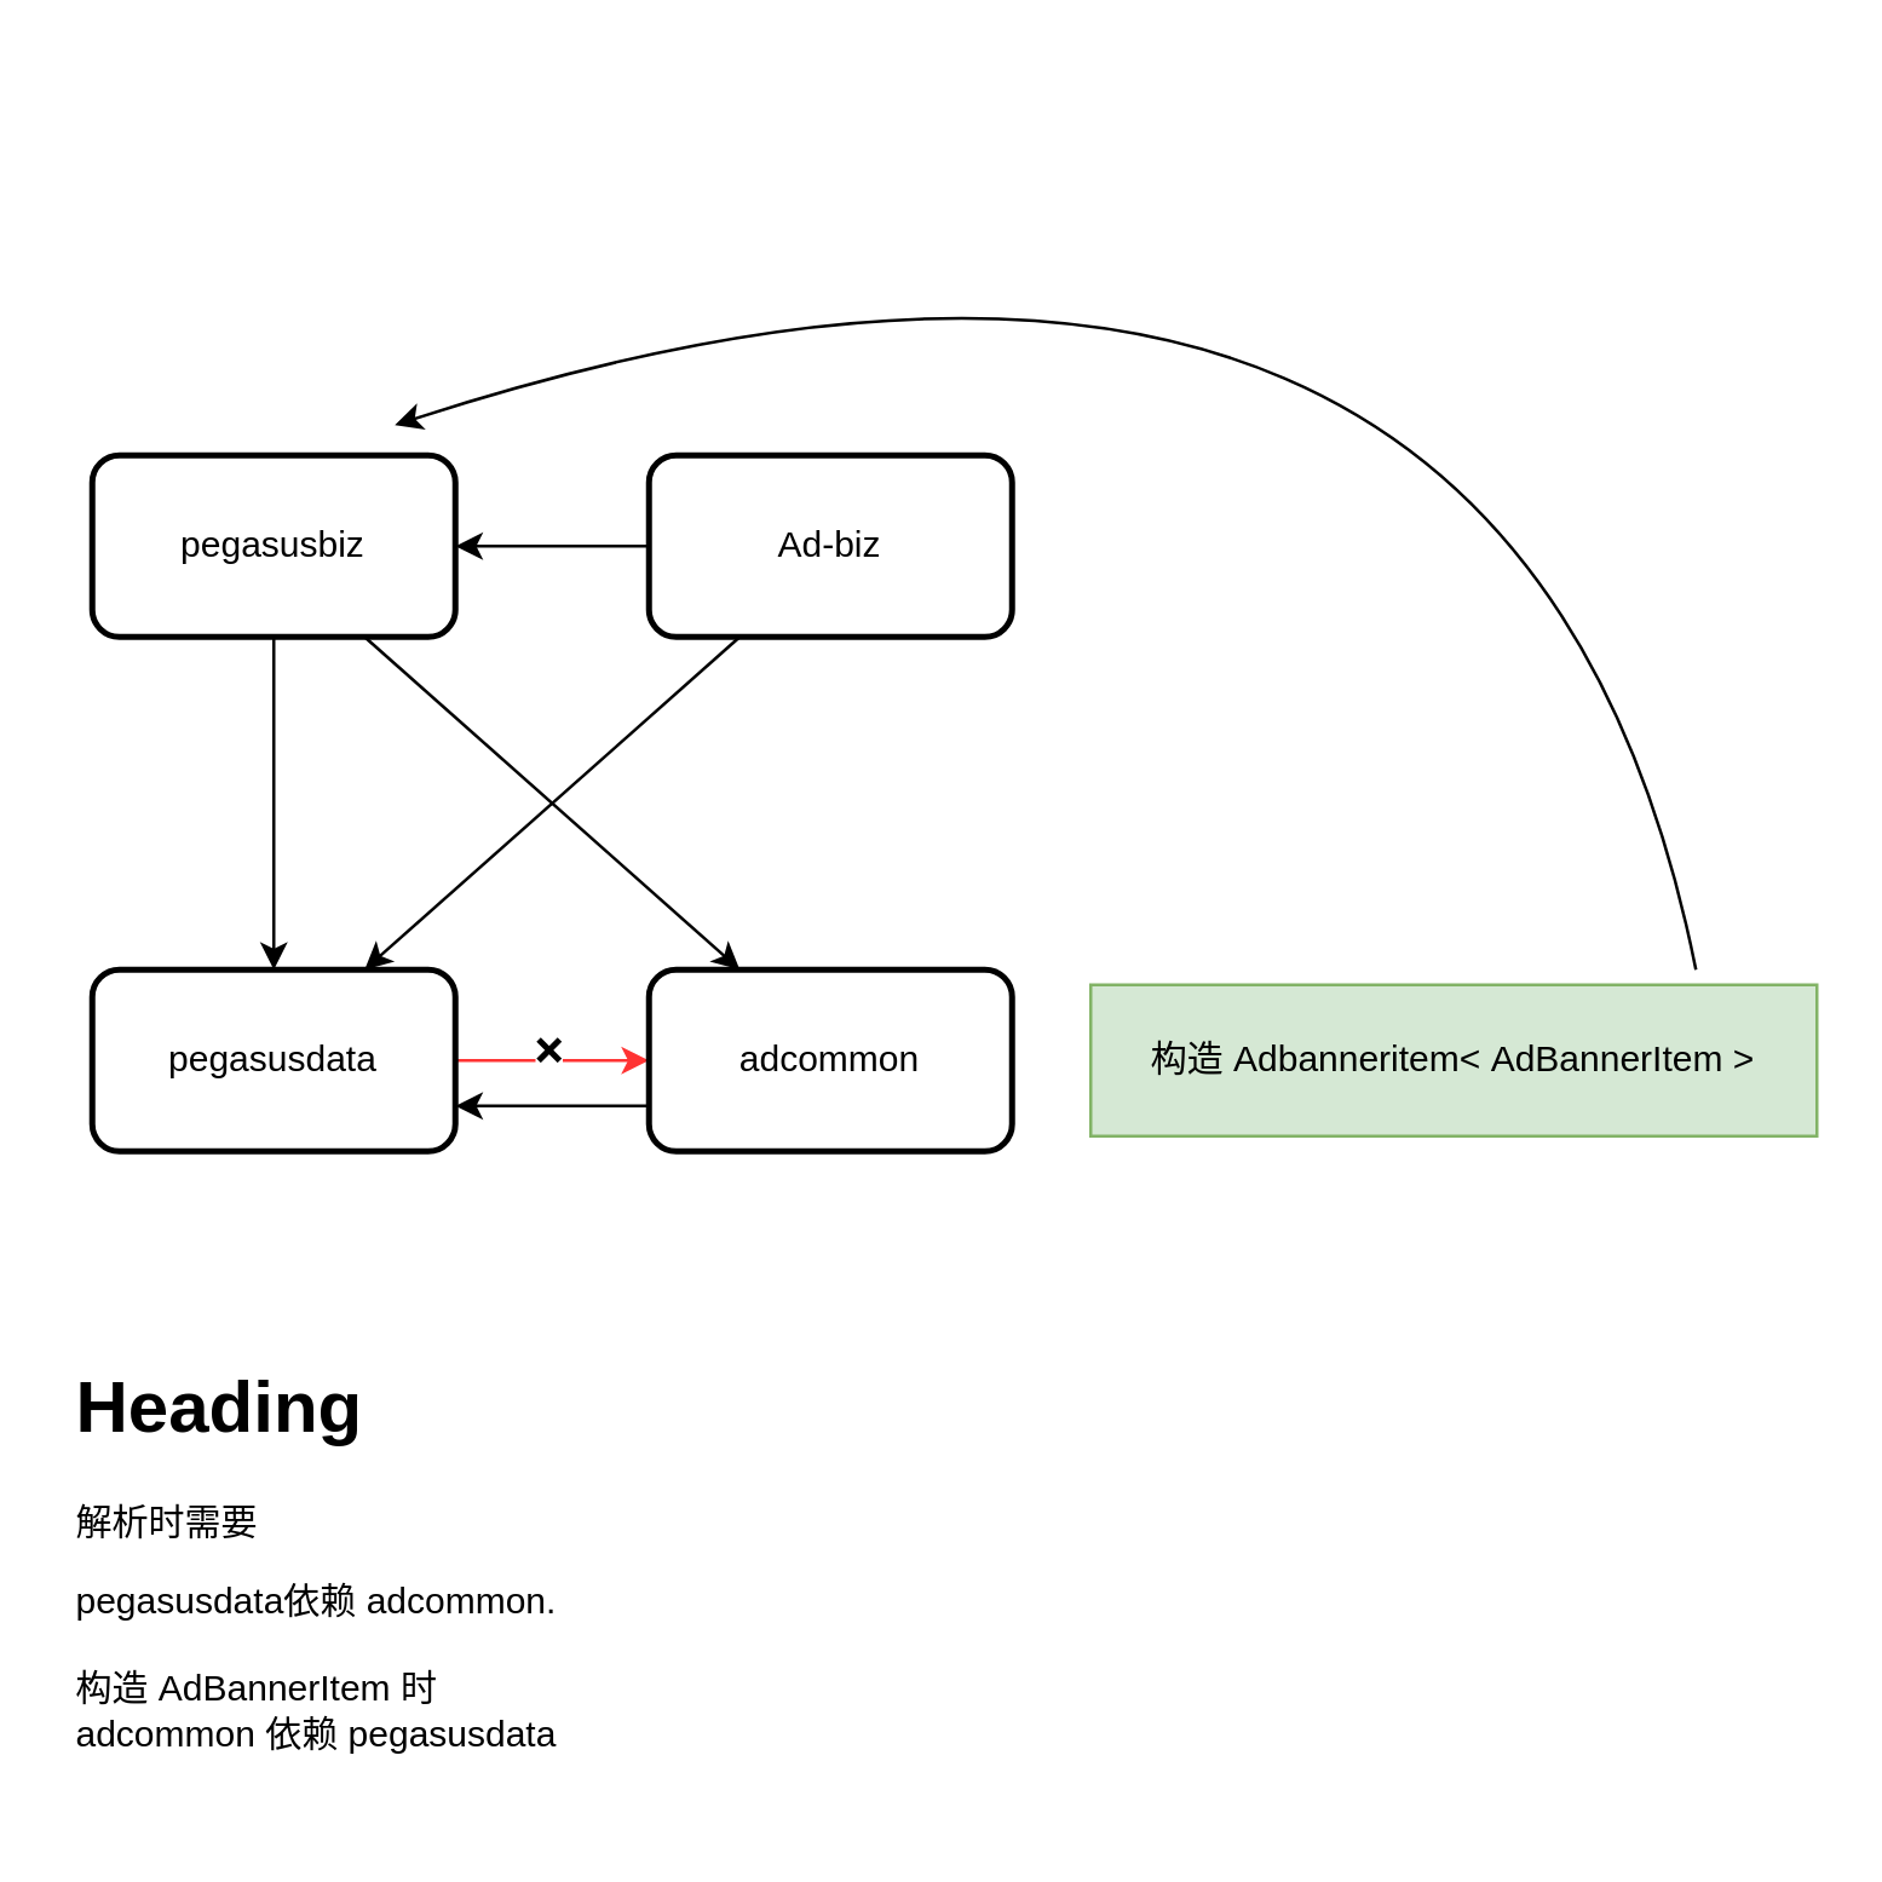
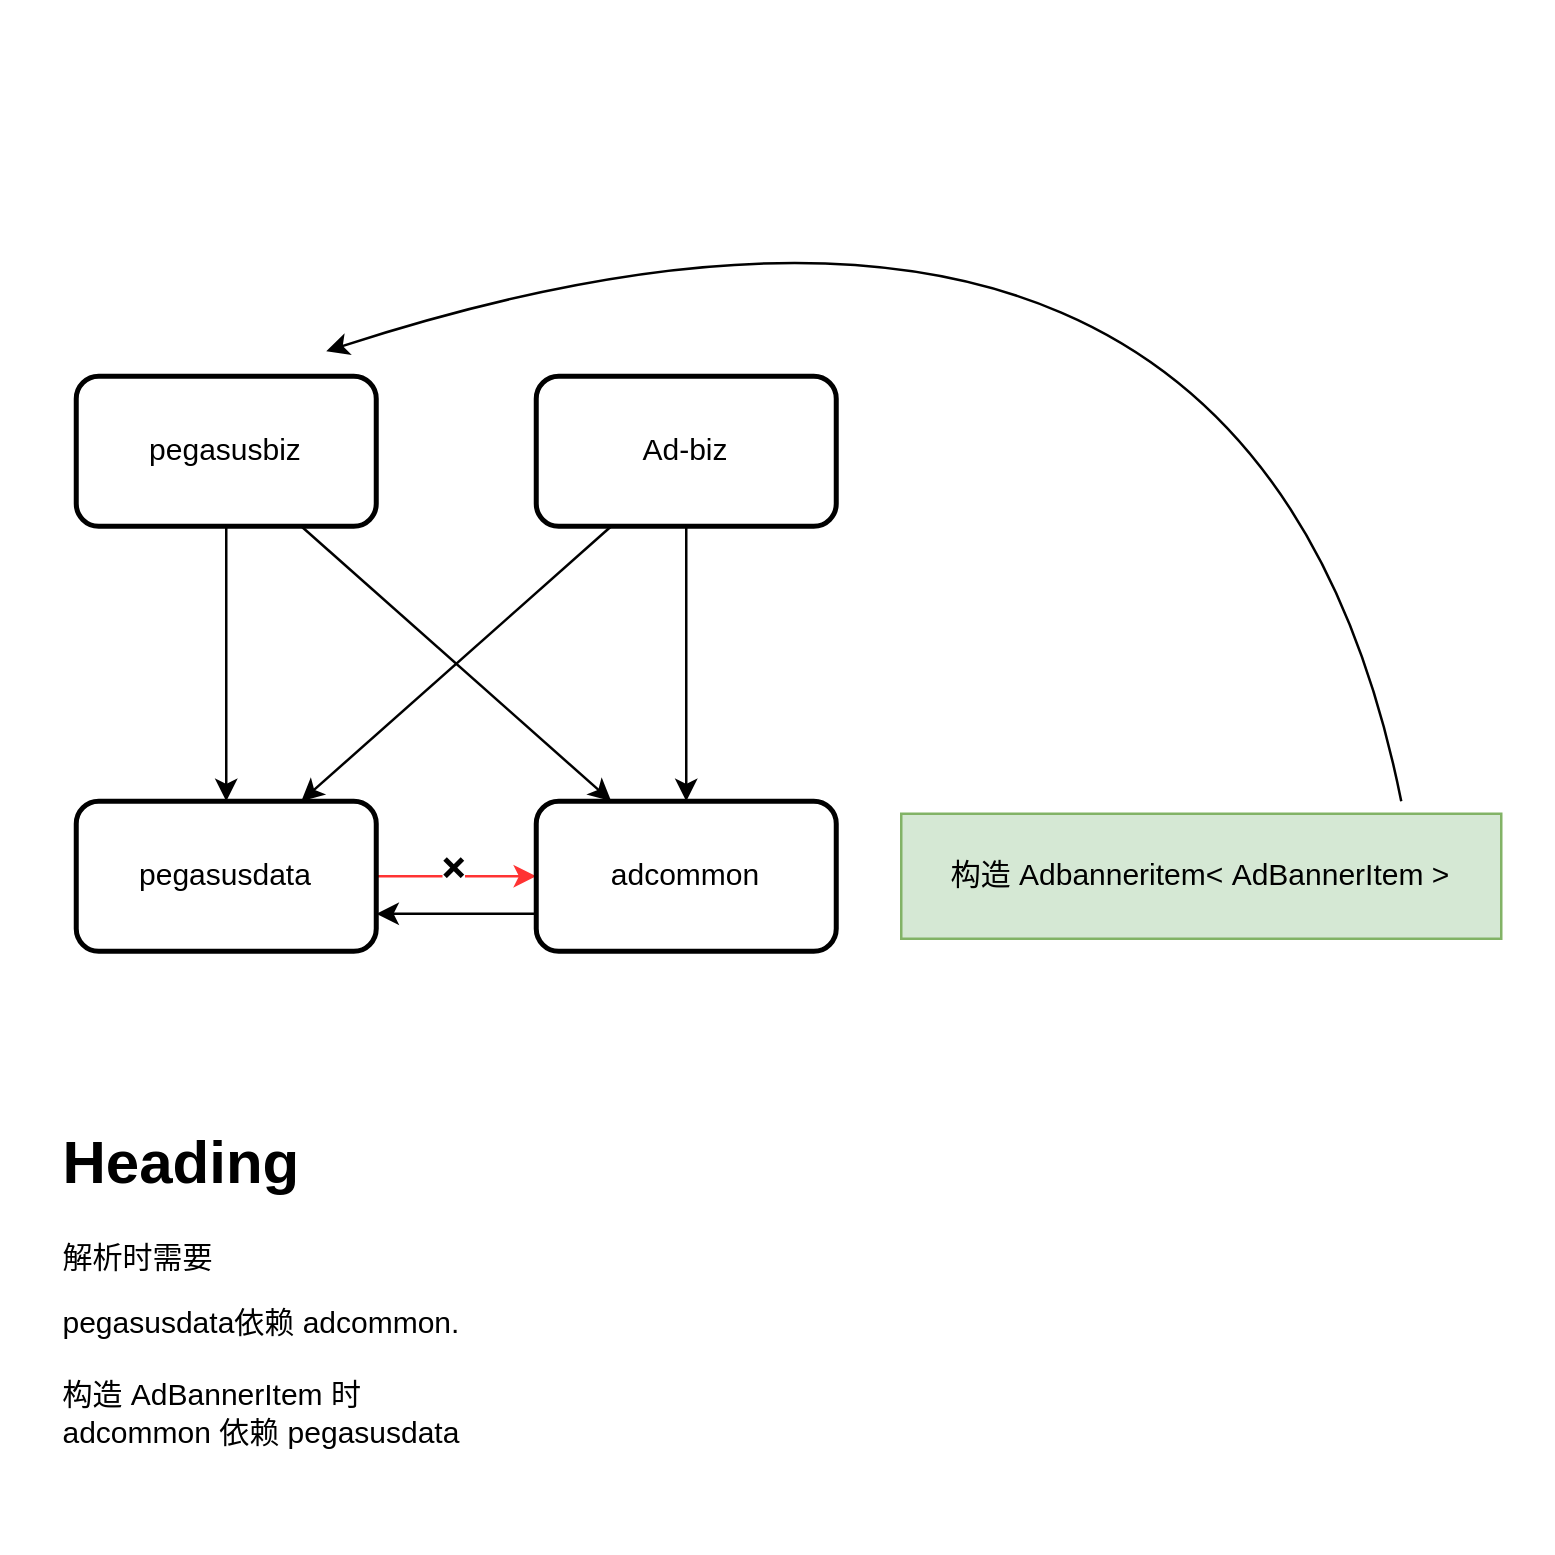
  <mxCell id="0" />
  <mxCell id="1" parent="0" />
  <mxCell id="2" style="edgeStyle=orthogonalEdgeStyle;rounded=0;orthogonalLoop=1;jettySize=auto;html=1;entryX=0.5;entryY=0;entryDx=0;entryDy=0;fontFamily=Helvetica;fontSize=12;fontColor=default;" edge="1" parent="1" source="4" target="9"><mxGeometry relative="1" as="geometry" /></mxCell>
  <mxCell id="3" style="edgeStyle=orthogonalEdgeStyle;rounded=0;orthogonalLoop=1;jettySize=auto;html=1;entryX=0;entryY=0;entryDx=0;entryDy=0;fontFamily=Helvetica;fontSize=12;fontColor=default;exitX=0.75;exitY=1;exitDx=0;exitDy=0;strokeColor=none;" edge="1" parent="1" source="4" target="10"><mxGeometry relative="1" as="geometry" /></mxCell>
  <mxCell id="4" value="pegasusbiz" style="rounded=1;whiteSpace=wrap;html=1;strokeWidth=2;" vertex="1" parent="1"><mxGeometry x="30" y="150" width="120" height="60" as="geometry" /></mxCell>
- <mxCell id="5" style="edgeStyle=orthogonalEdgeStyle;rounded=0;orthogonalLoop=1;jettySize=auto;html=1;fontFamily=Helvetica;fontSize=12;fontColor=default;" edge="1" parent="1" source="6" target="4"><mxGeometry relative="1" as="geometry" /></mxCell>
+ <mxCell id="5" style="edgeStyle=orthogonalEdgeStyle;rounded=0;orthogonalLoop=1;jettySize=auto;html=1;entryX=0.5;entryY=0;entryDx=0;entryDy=0;fontFamily=Helvetica;fontSize=12;fontColor=default;" edge="1" parent="1" source="6" target="10"><mxGeometry relative="1" as="geometry" /></mxCell>
  <mxCell id="6" value="Ad-biz" style="rounded=1;whiteSpace=wrap;html=1;strokeWidth=2;" vertex="1" parent="1"><mxGeometry x="214" y="150" width="120" height="60" as="geometry" /></mxCell>
  <mxCell id="7" style="edgeStyle=orthogonalEdgeStyle;rounded=0;orthogonalLoop=1;jettySize=auto;html=1;entryX=0;entryY=0.5;entryDx=0;entryDy=0;fontFamily=Helvetica;fontSize=12;fontColor=default;strokeColor=#FF3333;" edge="1" parent="1" source="9" target="10"><mxGeometry relative="1" as="geometry" /></mxCell>
  <mxCell id="8" value="❌" style="edgeLabel;html=1;align=center;verticalAlign=middle;resizable=0;points=[];fontSize=12;fontFamily=Helvetica;fontColor=default;" vertex="1" connectable="0" parent="7"><mxGeometry x="-0.062" y="4" relative="1" as="geometry"><mxPoint as="offset" /></mxGeometry></mxCell>
  <mxCell id="9" value="pegasusdata" style="rounded=1;whiteSpace=wrap;html=1;strokeWidth=2;" vertex="1" parent="1"><mxGeometry x="30" y="320" width="120" height="60" as="geometry" /></mxCell>
  <mxCell id="10" value="adcommon" style="rounded=1;whiteSpace=wrap;html=1;strokeWidth=2;" vertex="1" parent="1"><mxGeometry x="214" y="320" width="120" height="60" as="geometry" /></mxCell>
  <mxCell id="11" value="" style="endArrow=classic;html=1;rounded=0;fontFamily=Helvetica;fontSize=12;fontColor=default;exitX=0.25;exitY=1;exitDx=0;exitDy=0;entryX=0.75;entryY=0;entryDx=0;entryDy=0;" edge="1" parent="1" source="6" target="9"><mxGeometry width="50" height="50" relative="1" as="geometry"><mxPoint x="-100" y="400" as="sourcePoint" /><mxPoint x="-50" y="350" as="targetPoint" /></mxGeometry></mxCell>
  <mxCell id="12" value="构造 Adbanneritem&amp;lt;&amp;nbsp;AdBannerItem &amp;gt;" style="text;html=1;strokeColor=#82b366;fillColor=#d5e8d4;align=center;verticalAlign=middle;whiteSpace=wrap;rounded=0;fontSize=12;fontFamily=Helvetica;" vertex="1" parent="1"><mxGeometry x="360" y="325" width="240" height="50" as="geometry" /></mxCell>
  <mxCell id="13" value="" style="endArrow=classic;html=1;rounded=0;fontFamily=Helvetica;fontSize=12;fontColor=default;exitX=0.75;exitY=1;exitDx=0;exitDy=0;entryX=0.25;entryY=0;entryDx=0;entryDy=0;" edge="1" parent="1" source="4" target="10"><mxGeometry width="50" height="50" relative="1" as="geometry"><mxPoint x="-50" y="360" as="sourcePoint" /><mxPoint x="0" y="310" as="targetPoint" /></mxGeometry></mxCell>
  <mxCell id="14" value="" style="endArrow=classic;html=1;rounded=0;fontFamily=Helvetica;fontSize=12;fontColor=default;exitX=0;exitY=0.75;exitDx=0;exitDy=0;entryX=1;entryY=0.75;entryDx=0;entryDy=0;" edge="1" parent="1" source="10" target="9"><mxGeometry width="50" height="50" relative="1" as="geometry"><mxPoint x="30" y="550" as="sourcePoint" /><mxPoint x="80" y="500" as="targetPoint" /></mxGeometry></mxCell>
  <mxCell id="15" value="" style="endArrow=none;html=1;fontFamily=Helvetica;fontSize=12;fontColor=default;curved=1;startArrow=classic;startFill=1;" edge="1" parent="1"><mxGeometry width="50" height="50" relative="1" as="geometry"><mxPoint x="130" y="140" as="sourcePoint" /><mxPoint x="560" y="320" as="targetPoint" /><Array as="points"><mxPoint x="500" y="20" /></Array></mxGeometry></mxCell>
  <mxCell id="16" value="&lt;h1&gt;Heading&lt;/h1&gt;&lt;p&gt;解析时需要&lt;/p&gt;pegasusdata依赖 adcommon&lt;span style=&quot;background-color: initial;&quot;&gt;.&lt;br&gt;&lt;/span&gt;&lt;br&gt;构造 AdBannerItem 时&lt;br&gt;adcommon 依赖 pegasusdata&lt;br&gt;&lt;p&gt;&lt;br&gt;&lt;/p&gt;" style="text;html=1;strokeColor=none;fillColor=none;spacing=5;spacingTop=-20;whiteSpace=wrap;overflow=hidden;rounded=0;fontSize=12;fontFamily=Helvetica;fontColor=default;" vertex="1" parent="1"><mxGeometry x="20" y="445" width="370" height="155" as="geometry" /></mxCell>
